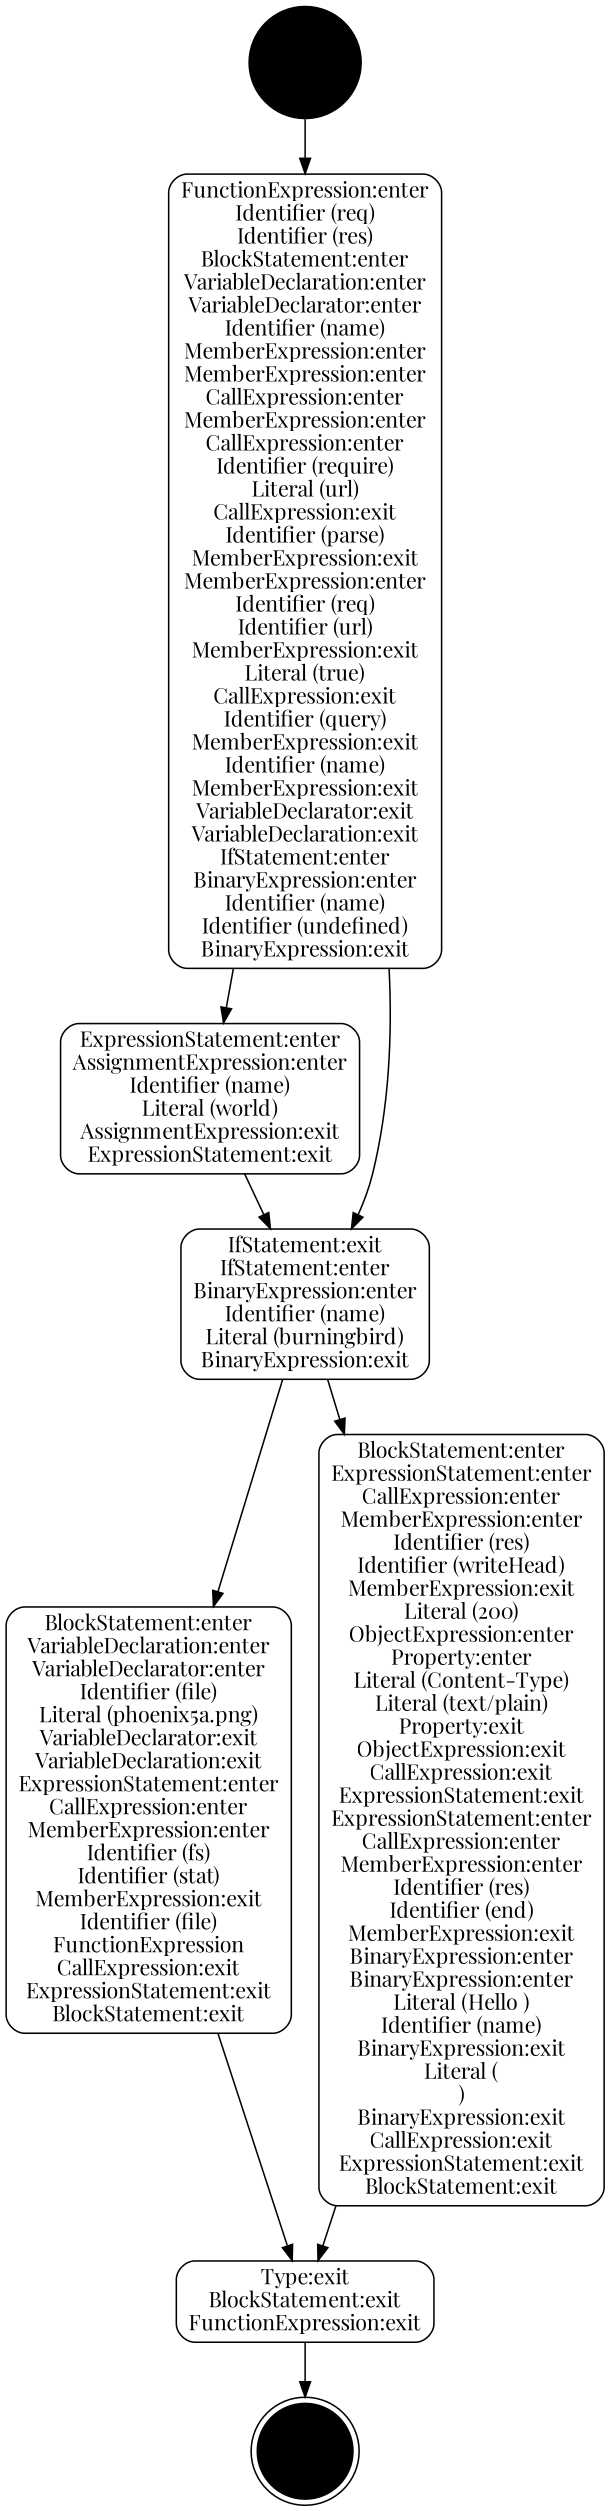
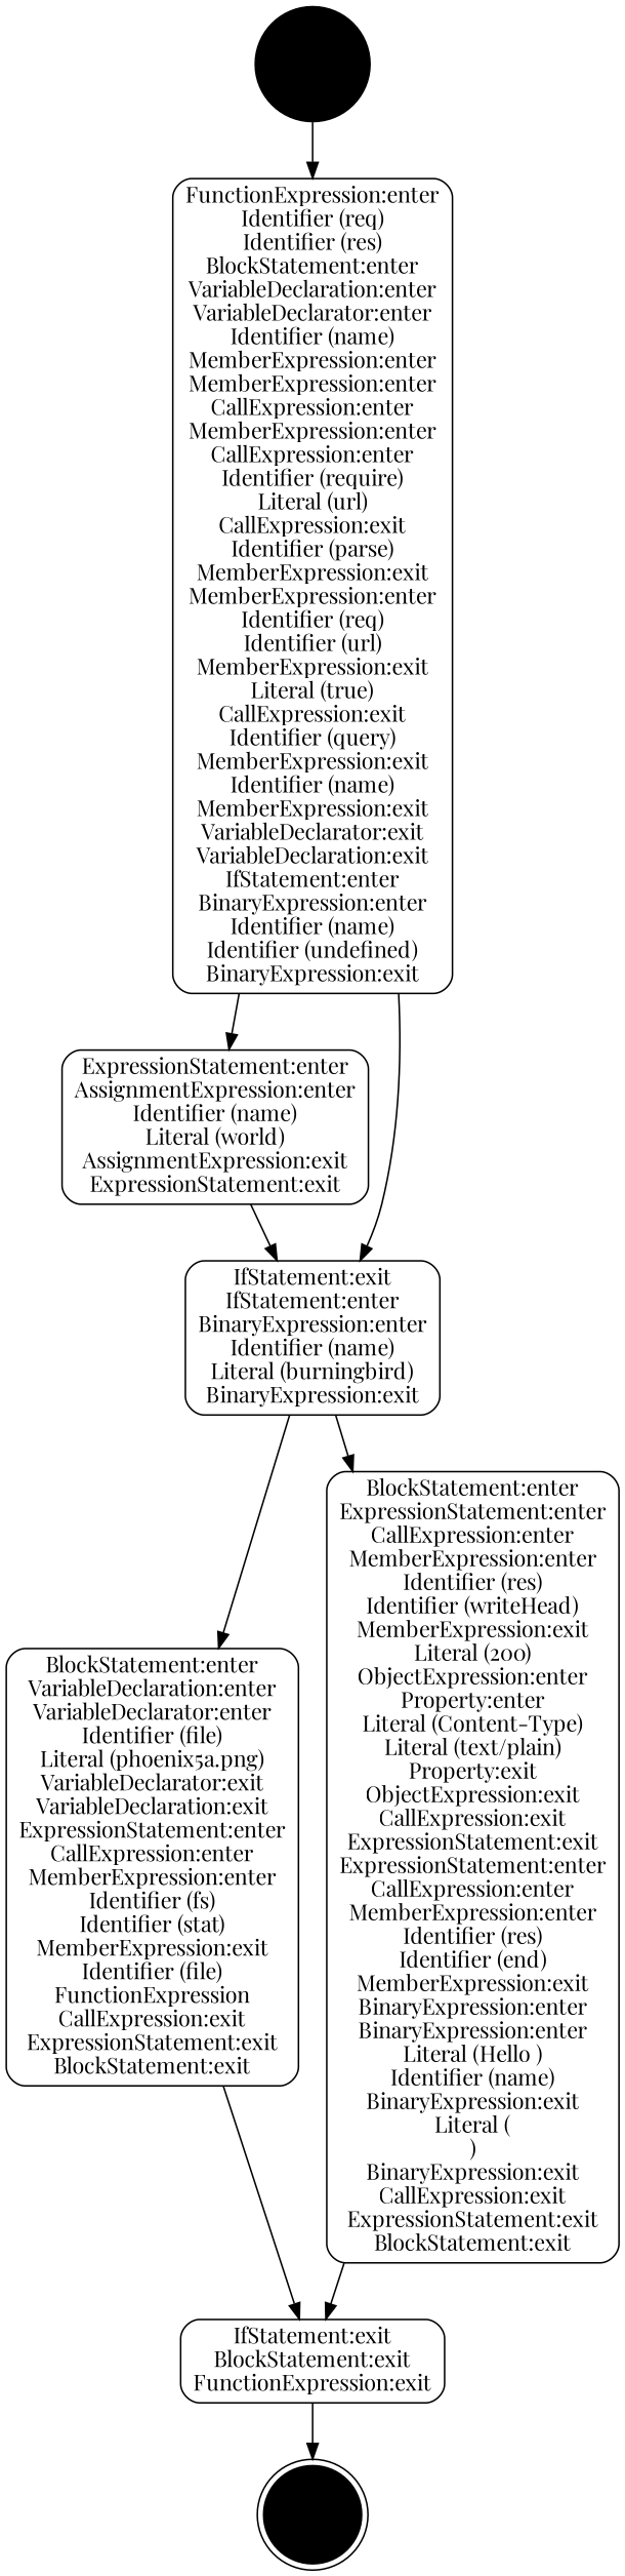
  digraph {
    fontname="Playfair Display"
    node [fillcolor=white shape=box style="rounded,filled" fontname="Playfair Display"]
    edge [fontname="Playfair Display"]
    initial [fillcolor=black height=0.25 shape=circle style=filled width=0.25]
    n2 [label="FunctionExpression:enter\nIdentifier (req)\nIdentifier (res)\nBlockStatement:enter\nVariableDeclaration:enter\nVariableDeclarator:enter\nIdentifier (name)\nMemberExpression:enter\nMemberExpression:enter\nCallExpression:enter\nMemberExpression:enter\nCallExpression:enter\nIdentifier (require)\nLiteral (url)\nCallExpression:exit\nIdentifier (parse)\nMemberExpression:exit\nMemberExpression:enter\nIdentifier (req)\nIdentifier (url)\nMemberExpression:exit\nLiteral (true)\nCallExpression:exit\nIdentifier (query)\nMemberExpression:exit\nIdentifier (name)\nMemberExpression:exit\nVariableDeclarator:exit\nVariableDeclaration:exit\nIfStatement:enter\nBinaryExpression:enter\nIdentifier (name)\nIdentifier (undefined)\nBinaryExpression:exit"]
    final [fillcolor=black height=0.25 shape=doublecircle style=filled width=0.25]
    n4 [label="ExpressionStatement:enter\nAssignmentExpression:enter\nIdentifier (name)\nLiteral (world)\nAssignmentExpression:exit\nExpressionStatement:exit"]
    n5 [label="IfStatement:exit\nIfStatement:enter\nBinaryExpression:enter\nIdentifier (name)\nLiteral (burningbird)\nBinaryExpression:exit"]
    n6 [label="BlockStatement:enter\nVariableDeclaration:enter\nVariableDeclarator:enter\nIdentifier (file)\nLiteral (phoenix5a.png)\nVariableDeclarator:exit\nVariableDeclaration:exit\nExpressionStatement:enter\nCallExpression:enter\nMemberExpression:enter\nIdentifier (fs)\nIdentifier (stat)\nMemberExpression:exit\nIdentifier (file)\nFunctionExpression\nCallExpression:exit\nExpressionStatement:exit\nBlockStatement:exit"]
    n7 [label="BlockStatement:enter\nExpressionStatement:enter\nCallExpression:enter\nMemberExpression:enter\nIdentifier (res)\nIdentifier (writeHead)\nMemberExpression:exit\nLiteral (200)\nObjectExpression:enter\nProperty:enter\nLiteral (Content-Type)\nLiteral (text/plain)\nProperty:exit\nObjectExpression:exit\nCallExpression:exit\nExpressionStatement:exit\nExpressionStatement:enter\nCallExpression:enter\nMemberExpression:enter\nIdentifier (res)\nIdentifier (end)\nMemberExpression:exit\nBinaryExpression:enter\nBinaryExpression:enter\nLiteral (Hello )\nIdentifier (name)\nBinaryExpression:exit\nLiteral (\n)\nBinaryExpression:exit\nCallExpression:exit\nExpressionStatement:exit\nBlockStatement:exit"]
-   n8 [label="Type:exit\nBlockStatement:exit\nFunctionExpression:exit"]
+   n8 [label="IfStatement:exit\nBlockStatement:exit\nFunctionExpression:exit"]
    initial -> n2
    n2 -> n4
    n2 -> n5
    n4 -> n5
    n5 -> n6
    n5 -> n7
    n6 -> n8
    n7 -> n8
    n8 -> final
  }
